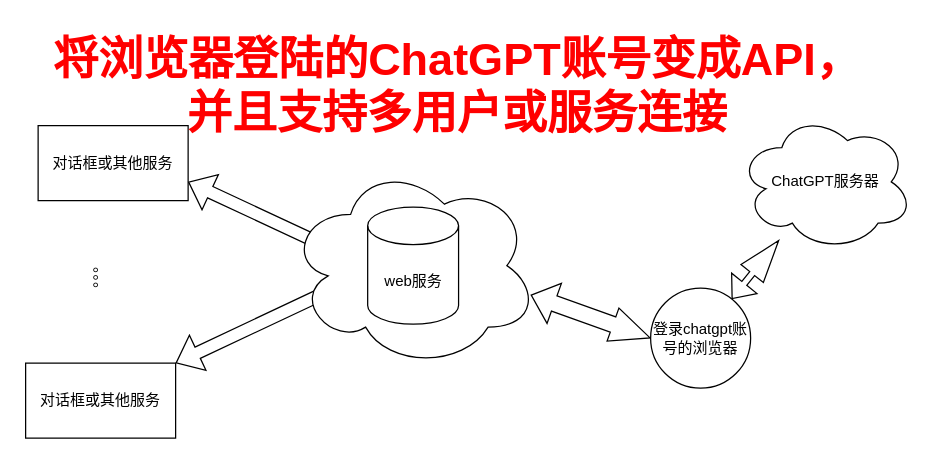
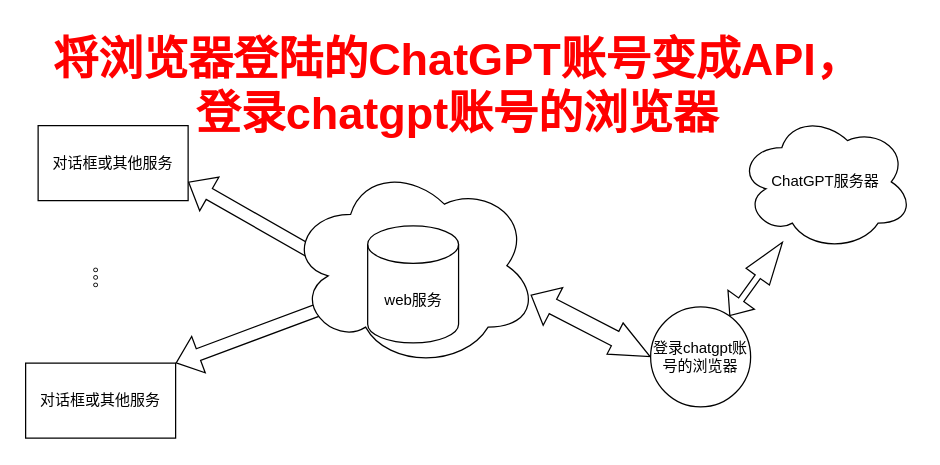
  <mxCell id="0" />
  <mxCell id="1" parent="0" />
  <mxCell id="2" value="" style="shape=flexArrow;endArrow=classic;startArrow=classic;html=1;rounded=0;width=13;startSize=6.19;endSize=10.16;endWidth=14;entryX=0;entryY=0.5;entryDx=0;entryDy=0;exitX=0.97;exitY=0.643;exitDx=0;exitDy=0;exitPerimeter=0;" parent="1" source="11" target="7" edge="1"><mxGeometry width="100" height="100" relative="1" as="geometry"><mxPoint x="410" y="950" as="sourcePoint" /><mxPoint x="130" y="1080" as="targetPoint" /><Array as="points" /></mxGeometry></mxCell>
  <mxCell id="3" value="对话框或其他服务" style="rounded=0;whiteSpace=wrap;html=1;" parent="1" vertex="1"><mxGeometry x="30" y="100" width="120" height="60" as="geometry" /></mxCell>
  <mxCell id="4" value="" style="shape=flexArrow;endArrow=classic;startArrow=classic;html=1;rounded=0;entryX=0;entryY=0.5;entryDx=0;entryDy=0;entryPerimeter=0;exitX=1;exitY=0.75;exitDx=0;exitDy=0;" parent="1" source="3" target="12" edge="1"><mxGeometry width="100" height="100" relative="1" as="geometry"><mxPoint x="190" y="1030" as="sourcePoint" /><mxPoint x="331.421" y="930" as="targetPoint" /></mxGeometry></mxCell>
  <mxCell id="5" value="ChatGPT服务器" style="ellipse;shape=cloud;whiteSpace=wrap;html=1;" parent="1" vertex="1"><mxGeometry x="590" y="90" width="140" height="110" as="geometry" /></mxCell>
  <mxCell id="6" value="" style="shape=flexArrow;endArrow=classic;startArrow=classic;html=1;rounded=0;width=5;endSize=10.95;startSize=4.85;endWidth=17;" parent="1" source="7" target="5" edge="1"><mxGeometry width="100" height="100" relative="1" as="geometry"><mxPoint x="189.64" y="1103.4" as="sourcePoint" /><mxPoint x="760" y="810" as="targetPoint" /><Array as="points" /></mxGeometry></mxCell>
- <mxCell id="7" value="登录chatgpt账号的浏览器" style="ellipse;whiteSpace=wrap;html=1;aspect=fixed;" parent="1" vertex="1"><mxGeometry x="520" y="230" width="80" height="80" as="geometry" /></mxCell>
+ <mxCell id="7" value="登录chatgpt账号的浏览器" style="ellipse;whiteSpace=wrap;html=1;aspect=fixed;" parent="1" vertex="1"><mxGeometry x="520" y="245" width="80" height="80" as="geometry" /></mxCell>
  <mxCell id="8" style="rounded=0;orthogonalLoop=1;jettySize=auto;html=1;startArrow=openAsync;startFill=0;shape=flexArrow;elbow=vertical;entryX=0;entryY=0;entryDx=0;entryDy=52.5;entryPerimeter=0;exitX=1;exitY=0;exitDx=0;exitDy=0;" parent="1" source="9" target="12" edge="1"><mxGeometry relative="1" as="geometry" /></mxCell>
  <mxCell id="9" value="对话框或其他服务" style="rounded=0;whiteSpace=wrap;html=1;" parent="1" vertex="1"><mxGeometry x="20" y="290" width="120" height="60" as="geometry" /></mxCell>
  <mxCell id="10" value="" style="group" parent="1" vertex="1" connectable="0"><mxGeometry x="230" y="130" width="200" height="164" as="geometry" /></mxCell>
  <mxCell id="11" value="" style="ellipse;shape=cloud;whiteSpace=wrap;html=1;" parent="10" vertex="1"><mxGeometry width="200" height="164" as="geometry" /></mxCell>
- <mxCell id="12" value="web服务" style="shape=cylinder3;whiteSpace=wrap;html=1;boundedLbl=1;backgroundOutline=1;size=15;" parent="10" vertex="1"><mxGeometry x="63.636" y="35.143" width="72.727" height="93.714" as="geometry" /></mxCell>
+ <mxCell id="12" value="web服务" style="shape=cylinder3;whiteSpace=wrap;html=1;boundedLbl=1;backgroundOutline=1;size=15;" parent="10" vertex="1"><mxGeometry x="63.636" y="50.143" width="72.727" height="93.714" as="geometry" /></mxCell>
  <mxCell id="13" value="。。。" style="text;html=1;align=center;verticalAlign=middle;resizable=0;points=[];autosize=1;strokeColor=none;fillColor=none;rotation=90;" parent="1" vertex="1"><mxGeometry x="50" y="210" width="60" height="30" as="geometry" /></mxCell>
- <mxCell id="14" value="&lt;font style=&quot;font-size: 36px;&quot;&gt;将浏览器登陆的ChatGPT账号变成API，&lt;br&gt;并且支持多用户或服务连接&lt;br&gt;&lt;br&gt;&lt;/font&gt;" style="text;html=1;align=center;verticalAlign=middle;resizable=0;points=[];autosize=1;strokeColor=none;fillColor=none;fontColor=#ff0000;fontStyle=1" vertex="1" parent="1"><mxGeometry x="30" y="20" width="670" height="140" as="geometry" /></mxCell>
+ <mxCell id="14" value="&lt;font style=&quot;font-size: 36px;&quot;&gt;将浏览器登陆的ChatGPT账号变成API，&lt;br&gt;登录chatgpt账号的浏览器&lt;br&gt;&lt;br&gt;&lt;/font&gt;" style="text;html=1;align=center;verticalAlign=middle;resizable=0;points=[];autosize=1;strokeColor=none;fillColor=none;fontColor=#ff0000;fontStyle=1" vertex="1" parent="1"><mxGeometry x="30" y="20" width="670" height="140" as="geometry" /></mxCell>
